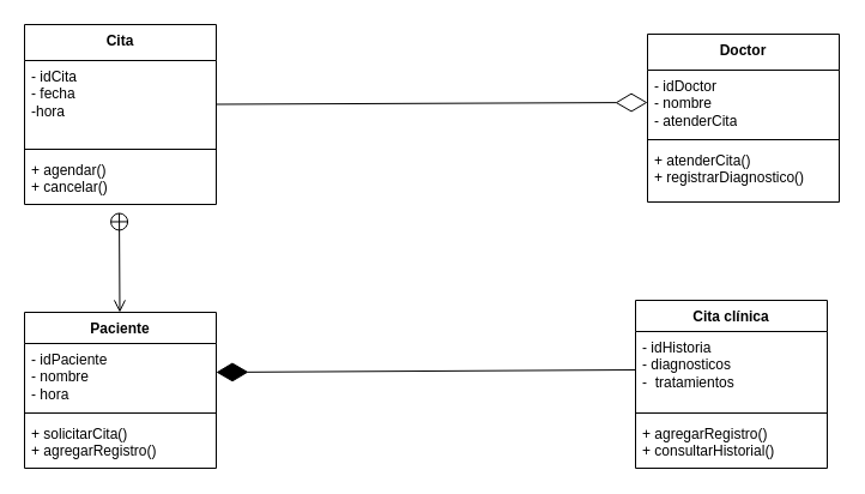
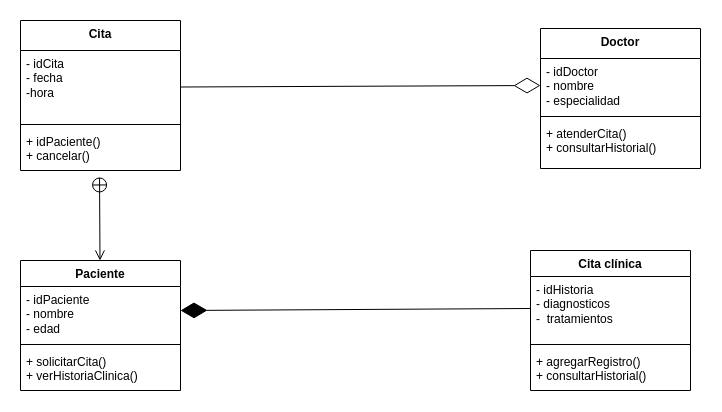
  <mxCell id="0" />
  <mxCell id="1" parent="0" />
  <mxCell id="2" value="Doctor" style="swimlane;fontStyle=1;align=center;verticalAlign=top;childLayout=stackLayout;horizontal=1;startSize=30;horizontalStack=0;resizeParent=1;resizeParentMax=0;resizeLast=0;collapsible=1;marginBottom=0;whiteSpace=wrap;html=1;" vertex="1" parent="1"><mxGeometry x="540" y="28" width="160" height="140" as="geometry" /></mxCell>
- <mxCell id="3" value="- idDoctor&lt;div&gt;- nombre&lt;/div&gt;&lt;div&gt;- atenderCita&lt;/div&gt;" style="text;strokeColor=none;fillColor=none;align=left;verticalAlign=top;spacingLeft=4;spacingRight=4;overflow=hidden;rotatable=0;points=[[0,0.5],[1,0.5]];portConstraint=eastwest;whiteSpace=wrap;html=1;" vertex="1" parent="2"><mxGeometry y="30" width="160" height="54" as="geometry" /></mxCell>
+ <mxCell id="3" value="- idDoctor&lt;div&gt;- nombre&lt;/div&gt;&lt;div&gt;- especialidad&lt;/div&gt;" style="text;strokeColor=none;fillColor=none;align=left;verticalAlign=top;spacingLeft=4;spacingRight=4;overflow=hidden;rotatable=0;points=[[0,0.5],[1,0.5]];portConstraint=eastwest;whiteSpace=wrap;html=1;" vertex="1" parent="2"><mxGeometry y="30" width="160" height="54" as="geometry" /></mxCell>
  <mxCell id="4" value="" style="line;strokeWidth=1;fillColor=none;align=left;verticalAlign=middle;spacingTop=-1;spacingLeft=3;spacingRight=3;rotatable=0;labelPosition=right;points=[];portConstraint=eastwest;strokeColor=inherit;" vertex="1" parent="2"><mxGeometry y="84" width="160" height="8" as="geometry" /></mxCell>
- <mxCell id="5" value="+ atenderCita()&lt;div&gt;+ registrarDiagnostico()&lt;/div&gt;" style="text;strokeColor=none;fillColor=none;align=left;verticalAlign=top;spacingLeft=4;spacingRight=4;overflow=hidden;rotatable=0;points=[[0,0.5],[1,0.5]];portConstraint=eastwest;whiteSpace=wrap;html=1;" vertex="1" parent="2"><mxGeometry y="92" width="160" height="48" as="geometry" /></mxCell>
+ <mxCell id="5" value="+ atenderCita()&lt;div&gt;+ consultarHistorial()&lt;/div&gt;" style="text;strokeColor=none;fillColor=none;align=left;verticalAlign=top;spacingLeft=4;spacingRight=4;overflow=hidden;rotatable=0;points=[[0,0.5],[1,0.5]];portConstraint=eastwest;whiteSpace=wrap;html=1;" vertex="1" parent="2"><mxGeometry y="92" width="160" height="48" as="geometry" /></mxCell>
  <mxCell id="6" value="Cita" style="swimlane;fontStyle=1;align=center;verticalAlign=top;childLayout=stackLayout;horizontal=1;startSize=30;horizontalStack=0;resizeParent=1;resizeParentMax=0;resizeLast=0;collapsible=1;marginBottom=0;whiteSpace=wrap;html=1;" vertex="1" parent="1"><mxGeometry x="20" y="20" width="160" height="150" as="geometry"><mxRectangle x="240" y="130" width="70" height="30" as="alternateBounds" /></mxGeometry></mxCell>
  <mxCell id="7" value="- idCita&lt;div&gt;&lt;span style=&quot;background-color: transparent; color: light-dark(rgb(0, 0, 0), rgb(255, 255, 255));&quot;&gt;- fecha&amp;nbsp;&lt;/span&gt;&lt;/div&gt;&lt;div&gt;&lt;span style=&quot;background-color: transparent; color: light-dark(rgb(0, 0, 0), rgb(255, 255, 255));&quot;&gt;-hora&lt;/span&gt;&lt;/div&gt;" style="text;strokeColor=none;fillColor=none;align=left;verticalAlign=top;spacingLeft=4;spacingRight=4;overflow=hidden;rotatable=0;points=[[0,0.5],[1,0.5]];portConstraint=eastwest;whiteSpace=wrap;html=1;" vertex="1" parent="6"><mxGeometry y="30" width="160" height="70" as="geometry" /></mxCell>
  <mxCell id="8" value="" style="line;strokeWidth=1;fillColor=none;align=left;verticalAlign=middle;spacingTop=-1;spacingLeft=3;spacingRight=3;rotatable=0;labelPosition=right;points=[];portConstraint=eastwest;strokeColor=inherit;" vertex="1" parent="6"><mxGeometry y="100" width="160" height="8" as="geometry" /></mxCell>
- <mxCell id="9" value="+ agendar()&amp;nbsp;&lt;div&gt;+ cancelar()&lt;div&gt;&lt;br&gt;&lt;/div&gt;&lt;/div&gt;" style="text;strokeColor=none;fillColor=none;align=left;verticalAlign=top;spacingLeft=4;spacingRight=4;overflow=hidden;rotatable=0;points=[[0,0.5],[1,0.5]];portConstraint=eastwest;whiteSpace=wrap;html=1;" vertex="1" parent="6"><mxGeometry y="108" width="160" height="42" as="geometry" /></mxCell>
+ <mxCell id="9" value="+ idPaciente()&amp;nbsp;&lt;div&gt;+ cancelar()&lt;div&gt;&lt;br&gt;&lt;/div&gt;&lt;/div&gt;" style="text;strokeColor=none;fillColor=none;align=left;verticalAlign=top;spacingLeft=4;spacingRight=4;overflow=hidden;rotatable=0;points=[[0,0.5],[1,0.5]];portConstraint=eastwest;whiteSpace=wrap;html=1;" vertex="1" parent="6"><mxGeometry y="108" width="160" height="42" as="geometry" /></mxCell>
  <mxCell id="10" value="Paciente" style="swimlane;fontStyle=1;align=center;verticalAlign=top;childLayout=stackLayout;horizontal=1;startSize=26;horizontalStack=0;resizeParent=1;resizeParentMax=0;resizeLast=0;collapsible=1;marginBottom=0;whiteSpace=wrap;html=1;" vertex="1" parent="1"><mxGeometry x="20" y="260" width="160" height="130" as="geometry" /></mxCell>
- <mxCell id="11" value="- idPaciente&lt;div&gt;- nombre&lt;/div&gt;&lt;div&gt;- hora&lt;/div&gt;" style="text;strokeColor=none;fillColor=none;align=left;verticalAlign=top;spacingLeft=4;spacingRight=4;overflow=hidden;rotatable=0;points=[[0,0.5],[1,0.5]];portConstraint=eastwest;whiteSpace=wrap;html=1;" vertex="1" parent="10"><mxGeometry y="26" width="160" height="54" as="geometry" /></mxCell>
+ <mxCell id="11" value="- idPaciente&lt;div&gt;- nombre&lt;/div&gt;&lt;div&gt;- edad&lt;/div&gt;" style="text;strokeColor=none;fillColor=none;align=left;verticalAlign=top;spacingLeft=4;spacingRight=4;overflow=hidden;rotatable=0;points=[[0,0.5],[1,0.5]];portConstraint=eastwest;whiteSpace=wrap;html=1;" vertex="1" parent="10"><mxGeometry y="26" width="160" height="54" as="geometry" /></mxCell>
  <mxCell id="12" value="" style="line;strokeWidth=1;fillColor=none;align=left;verticalAlign=middle;spacingTop=-1;spacingLeft=3;spacingRight=3;rotatable=0;labelPosition=right;points=[];portConstraint=eastwest;strokeColor=inherit;" vertex="1" parent="10"><mxGeometry y="80" width="160" height="8" as="geometry" /></mxCell>
- <mxCell id="13" value="+ solicitarCita()&amp;nbsp;&lt;div&gt;+ agregarRegistro()&lt;/div&gt;" style="text;strokeColor=none;fillColor=none;align=left;verticalAlign=top;spacingLeft=4;spacingRight=4;overflow=hidden;rotatable=0;points=[[0,0.5],[1,0.5]];portConstraint=eastwest;whiteSpace=wrap;html=1;" vertex="1" parent="10"><mxGeometry y="88" width="160" height="42" as="geometry" /></mxCell>
+ <mxCell id="13" value="+ solicitarCita()&amp;nbsp;&lt;div&gt;+ verHistoriaClinica()&lt;/div&gt;" style="text;strokeColor=none;fillColor=none;align=left;verticalAlign=top;spacingLeft=4;spacingRight=4;overflow=hidden;rotatable=0;points=[[0,0.5],[1,0.5]];portConstraint=eastwest;whiteSpace=wrap;html=1;" vertex="1" parent="10"><mxGeometry y="88" width="160" height="42" as="geometry" /></mxCell>
  <mxCell id="14" value="Cita clínica" style="swimlane;fontStyle=1;align=center;verticalAlign=top;childLayout=stackLayout;horizontal=1;startSize=26;horizontalStack=0;resizeParent=1;resizeParentMax=0;resizeLast=0;collapsible=1;marginBottom=0;whiteSpace=wrap;html=1;" vertex="1" parent="1"><mxGeometry x="530" y="250" width="160" height="140" as="geometry" /></mxCell>
  <mxCell id="15" value="- idHistoria&amp;nbsp;&lt;div&gt;- diagnosticos&lt;/div&gt;&lt;div&gt;-&amp;nbsp; tratamientos&lt;/div&gt;" style="text;strokeColor=none;fillColor=none;align=left;verticalAlign=top;spacingLeft=4;spacingRight=4;overflow=hidden;rotatable=0;points=[[0,0.5],[1,0.5]];portConstraint=eastwest;whiteSpace=wrap;html=1;" vertex="1" parent="14"><mxGeometry y="26" width="160" height="64" as="geometry" /></mxCell>
  <mxCell id="16" value="" style="line;strokeWidth=1;fillColor=none;align=left;verticalAlign=middle;spacingTop=-1;spacingLeft=3;spacingRight=3;rotatable=0;labelPosition=right;points=[];portConstraint=eastwest;strokeColor=inherit;" vertex="1" parent="14"><mxGeometry y="90" width="160" height="8" as="geometry" /></mxCell>
  <mxCell id="17" value="+ agregarRegistro()&lt;div&gt;+ consultarHistorial()&lt;/div&gt;" style="text;strokeColor=none;fillColor=none;align=left;verticalAlign=top;spacingLeft=4;spacingRight=4;overflow=hidden;rotatable=0;points=[[0,0.5],[1,0.5]];portConstraint=eastwest;whiteSpace=wrap;html=1;" vertex="1" parent="14"><mxGeometry y="98" width="160" height="42" as="geometry" /></mxCell>
  <mxCell id="18" value="" style="endArrow=diamondThin;endFill=0;endSize=24;html=1;rounded=0;entryX=0;entryY=0.5;entryDx=0;entryDy=0;" edge="1" parent="1" target="3"><mxGeometry width="160" relative="1" as="geometry"><mxPoint x="180" y="86.5" as="sourcePoint" /><mxPoint x="340" y="86.5" as="targetPoint" /></mxGeometry></mxCell>
  <mxCell id="19" value="" style="endArrow=diamondThin;endFill=1;endSize=24;html=1;rounded=0;exitX=0;exitY=0.5;exitDx=0;exitDy=0;" edge="1" parent="1" source="15"><mxGeometry width="160" relative="1" as="geometry"><mxPoint x="360" y="310" as="sourcePoint" /><mxPoint x="180" y="310" as="targetPoint" /></mxGeometry></mxCell>
  <mxCell id="20" value="" style="endArrow=open;startArrow=circlePlus;endFill=0;startFill=0;endSize=8;html=1;rounded=0;exitX=0.494;exitY=1.154;exitDx=0;exitDy=0;exitPerimeter=0;" edge="1" parent="1" source="9"><mxGeometry width="160" relative="1" as="geometry"><mxPoint x="99.5" y="160" as="sourcePoint" /><mxPoint x="99.5" y="260" as="targetPoint" /></mxGeometry></mxCell>
